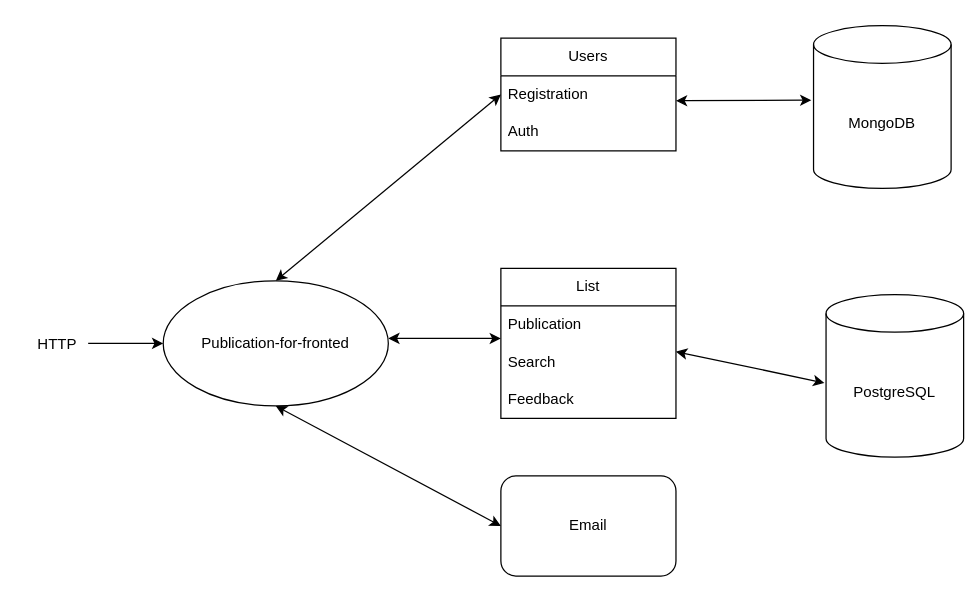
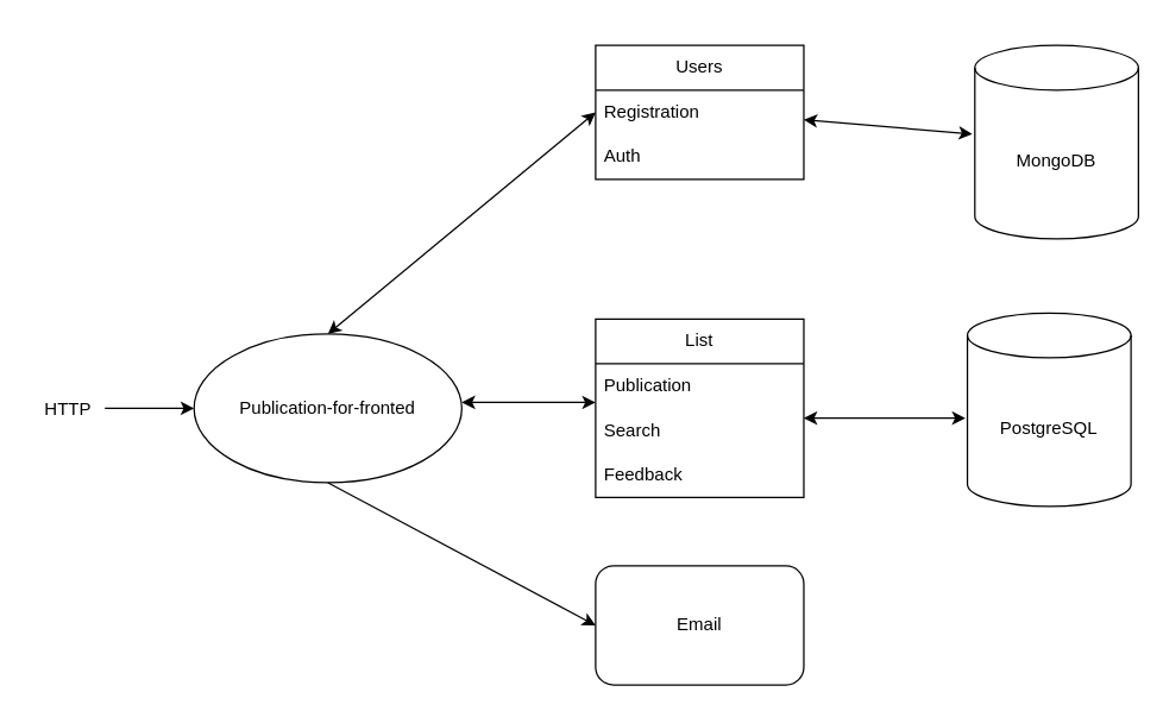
  <mxCell id="0" />
  <mxCell id="1" parent="0" />
- <mxCell id="2" value="MongoDB" style="shape=cylinder3;whiteSpace=wrap;html=1;boundedLbl=1;backgroundOutline=1;size=15;" vertex="1" parent="1"><mxGeometry x="650" y="20" width="110" height="130" as="geometry" /></mxCell>
+ <mxCell id="2" value="MongoDB" style="shape=cylinder3;whiteSpace=wrap;html=1;boundedLbl=1;backgroundOutline=1;size=15;" vertex="1" parent="1"><mxGeometry x="655" y="30" width="110" height="130" as="geometry" /></mxCell>
  <mxCell id="3" value="Users" style="swimlane;fontStyle=0;childLayout=stackLayout;horizontal=1;startSize=30;horizontalStack=0;resizeParent=1;resizeParentMax=0;resizeLast=0;collapsible=1;marginBottom=0;whiteSpace=wrap;html=1;" vertex="1" parent="1"><mxGeometry x="400" y="30" width="140" height="90" as="geometry" /></mxCell>
  <mxCell id="4" value="Registration" style="text;strokeColor=none;fillColor=none;align=left;verticalAlign=middle;spacingLeft=4;spacingRight=4;overflow=hidden;points=[[0,0.5],[1,0.5]];portConstraint=eastwest;rotatable=0;whiteSpace=wrap;html=1;" vertex="1" parent="3"><mxGeometry y="30" width="140" height="30" as="geometry" /></mxCell>
  <mxCell id="5" value="Auth" style="text;strokeColor=none;fillColor=none;align=left;verticalAlign=middle;spacingLeft=4;spacingRight=4;overflow=hidden;points=[[0,0.5],[1,0.5]];portConstraint=eastwest;rotatable=0;whiteSpace=wrap;html=1;" vertex="1" parent="3"><mxGeometry y="60" width="140" height="30" as="geometry" /></mxCell>
- <mxCell id="6" value="PostgreSQL" style="shape=cylinder3;whiteSpace=wrap;html=1;boundedLbl=1;backgroundOutline=1;size=15;" vertex="1" parent="1"><mxGeometry x="660" y="235" width="110" height="130" as="geometry" /></mxCell>
+ <mxCell id="6" value="PostgreSQL" style="shape=cylinder3;whiteSpace=wrap;html=1;boundedLbl=1;backgroundOutline=1;size=15;" vertex="1" parent="1"><mxGeometry x="650" y="210" width="110" height="130" as="geometry" /></mxCell>
  <mxCell id="7" value="List" style="swimlane;fontStyle=0;childLayout=stackLayout;horizontal=1;startSize=30;horizontalStack=0;resizeParent=1;resizeParentMax=0;resizeLast=0;collapsible=1;marginBottom=0;whiteSpace=wrap;html=1;" vertex="1" parent="1"><mxGeometry x="400" y="214" width="140" height="120" as="geometry" /></mxCell>
  <mxCell id="8" value="Publication" style="text;strokeColor=none;fillColor=none;align=left;verticalAlign=middle;spacingLeft=4;spacingRight=4;overflow=hidden;points=[[0,0.5],[1,0.5]];portConstraint=eastwest;rotatable=0;whiteSpace=wrap;html=1;" vertex="1" parent="7"><mxGeometry y="30" width="140" height="30" as="geometry" /></mxCell>
  <mxCell id="9" value="Search" style="text;strokeColor=none;fillColor=none;align=left;verticalAlign=middle;spacingLeft=4;spacingRight=4;overflow=hidden;points=[[0,0.5],[1,0.5]];portConstraint=eastwest;rotatable=0;whiteSpace=wrap;html=1;" vertex="1" parent="7"><mxGeometry y="60" width="140" height="30" as="geometry" /></mxCell>
  <mxCell id="10" value="Feedback" style="text;strokeColor=none;fillColor=none;align=left;verticalAlign=middle;spacingLeft=4;spacingRight=4;overflow=hidden;points=[[0,0.5],[1,0.5]];portConstraint=eastwest;rotatable=0;whiteSpace=wrap;html=1;" vertex="1" parent="7"><mxGeometry y="90" width="140" height="30" as="geometry" /></mxCell>
  <mxCell id="11" value="Email" style="rounded=1;whiteSpace=wrap;html=1;" vertex="1" parent="1"><mxGeometry x="400" y="380" width="140" height="80" as="geometry" /></mxCell>
  <mxCell id="12" value="Publication-for-fronted" style="ellipse;whiteSpace=wrap;html=1;" vertex="1" parent="1"><mxGeometry x="130" y="224" width="180" height="100" as="geometry" /></mxCell>
  <mxCell id="13" value="" style="endArrow=classic;startArrow=classic;html=1;rounded=0;entryX=-0.016;entryY=0.458;entryDx=0;entryDy=0;entryPerimeter=0;" edge="1" parent="1" target="2"><mxGeometry width="50" height="50" relative="1" as="geometry"><mxPoint x="540" y="80" as="sourcePoint" /><mxPoint x="590" y="30" as="targetPoint" /></mxGeometry></mxCell>
  <mxCell id="14" value="" style="endArrow=classic;startArrow=classic;html=1;rounded=0;entryX=-0.012;entryY=0.543;entryDx=0;entryDy=0;entryPerimeter=0;" edge="1" parent="1" target="6"><mxGeometry width="50" height="50" relative="1" as="geometry"><mxPoint x="540" y="280.59" as="sourcePoint" /><mxPoint x="645.82" y="280" as="targetPoint" /></mxGeometry></mxCell>
- <mxCell id="15" value="" style="endArrow=classic;startArrow=classic;html=1;rounded=0;exitX=0;exitY=0.5;exitDx=0;exitDy=0;entryX=0.5;entryY=1;entryDx=0;entryDy=0;" edge="1" parent="1" source="11" target="12"><mxGeometry width="50" height="50" relative="1" as="geometry"><mxPoint x="170" y="364" as="sourcePoint" /><mxPoint x="220" y="320" as="targetPoint" /></mxGeometry></mxCell>
+ <mxCell id="15" value="" style="endArrow=none;startArrow=classic;html=1;rounded=0;exitX=0;exitY=0.5;exitDx=0;exitDy=0;entryX=0.5;entryY=1;entryDx=0;entryDy=0;" edge="1" parent="1" source="11" target="12"><mxGeometry width="50" height="50" relative="1" as="geometry"><mxPoint x="170" y="364" as="sourcePoint" /><mxPoint x="220" y="320" as="targetPoint" /></mxGeometry></mxCell>
  <mxCell id="16" value="" style="endArrow=classic;startArrow=classic;html=1;rounded=0;entryX=0;entryY=0.867;entryDx=0;entryDy=0;entryPerimeter=0;" edge="1" parent="1" target="8"><mxGeometry width="50" height="50" relative="1" as="geometry"><mxPoint x="310" y="270" as="sourcePoint" /><mxPoint x="360" y="220" as="targetPoint" /></mxGeometry></mxCell>
  <mxCell id="17" value="" style="endArrow=classic;startArrow=classic;html=1;rounded=0;entryX=0;entryY=0.5;entryDx=0;entryDy=0;" edge="1" parent="1" target="4"><mxGeometry width="50" height="50" relative="1" as="geometry"><mxPoint x="220" y="224" as="sourcePoint" /><mxPoint x="310" y="224.01" as="targetPoint" /></mxGeometry></mxCell>
  <mxCell id="18" value="HTTP" style="text;html=1;align=center;verticalAlign=middle;resizable=0;points=[];autosize=1;strokeColor=none;fillColor=none;" vertex="1" parent="1"><mxGeometry x="20" y="260" width="50" height="30" as="geometry" /></mxCell>
  <mxCell id="19" value="" style="endArrow=classic;html=1;rounded=0;entryX=0;entryY=0.5;entryDx=0;entryDy=0;" edge="1" parent="1" target="12"><mxGeometry width="50" height="50" relative="1" as="geometry"><mxPoint x="70" y="274" as="sourcePoint" /><mxPoint x="120" y="224" as="targetPoint" /></mxGeometry></mxCell>
